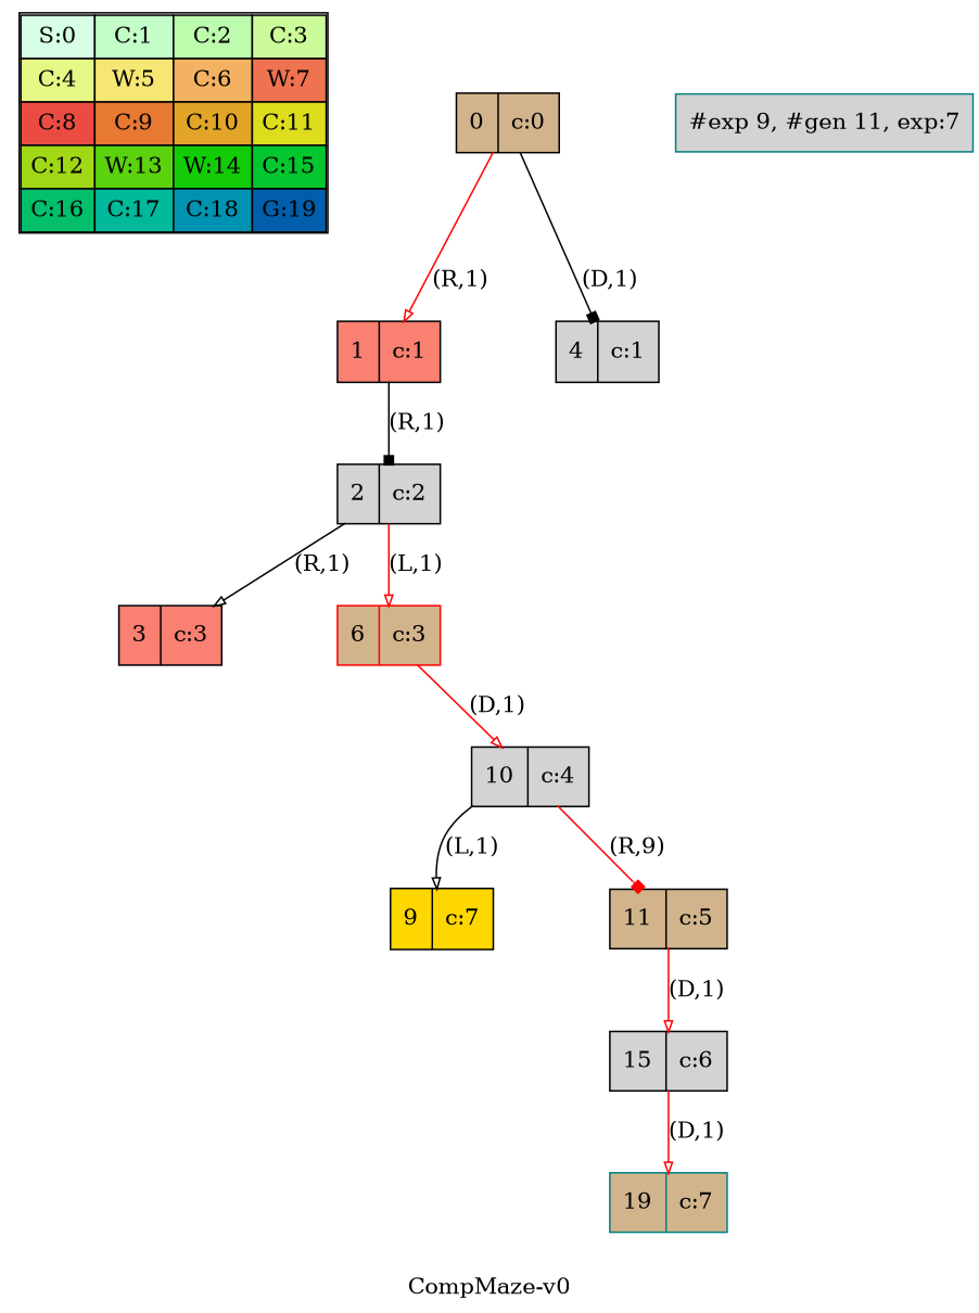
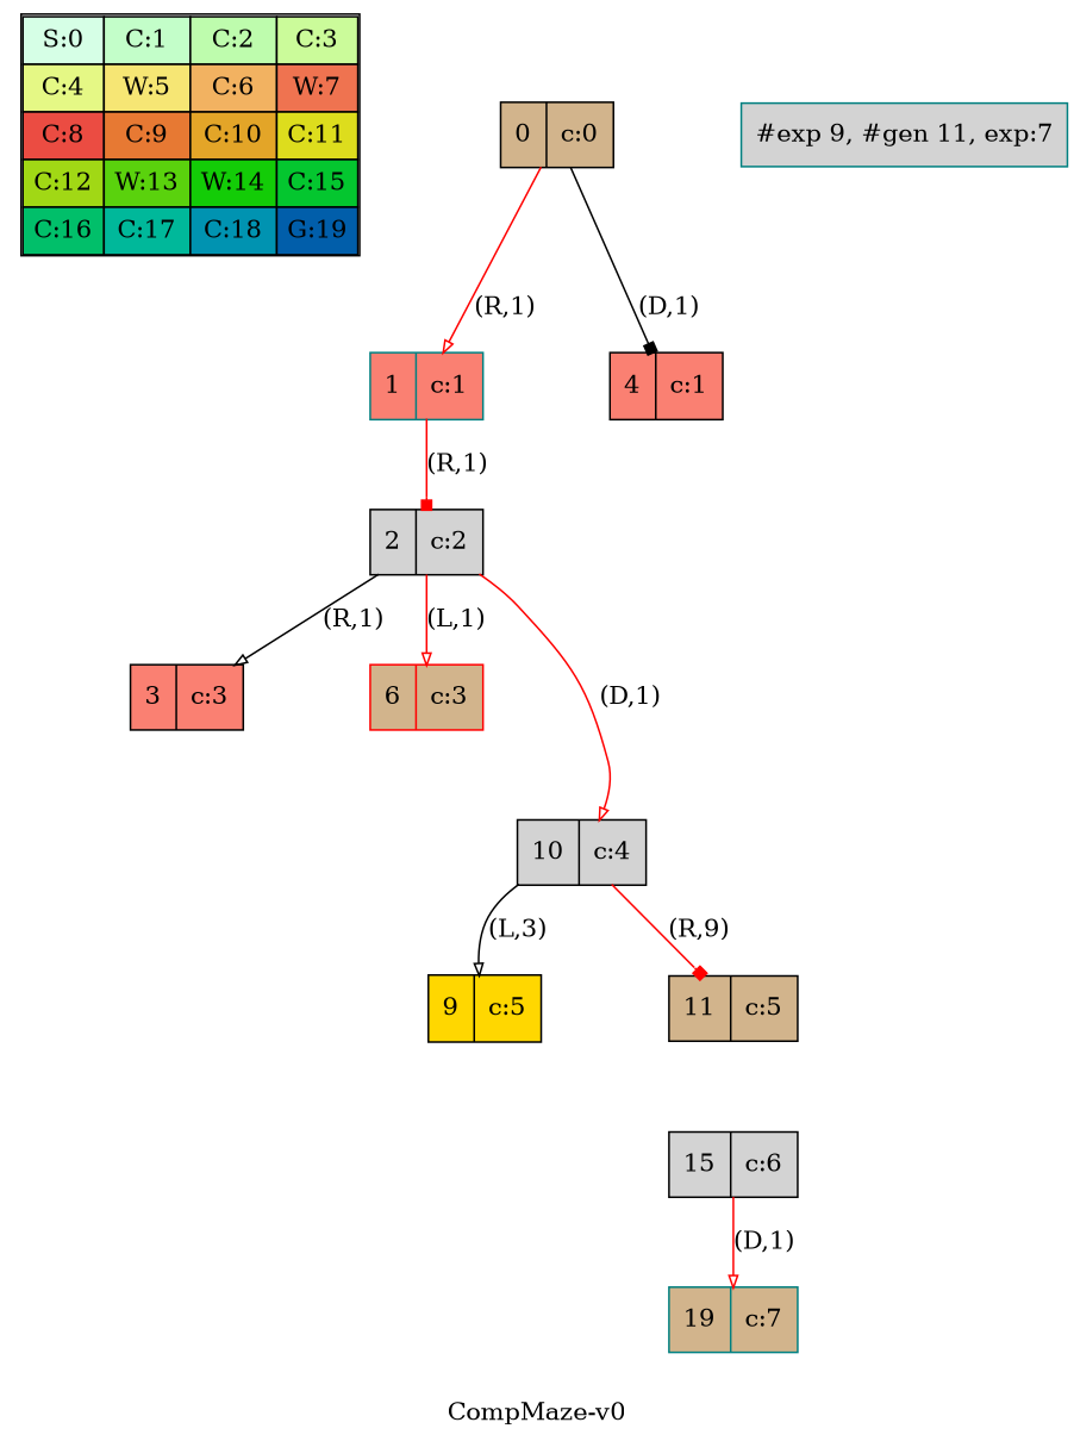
  digraph {
    label="CompMaze-v0"
    nodesep=1
    ranksep=0.5
    node [shape=record color=black fillcolor=lightgrey style=filled]
    edge [arrowhead=onormal arrowsize=0.7 color=red]
    n1 [label=<<table border="1" cellpadding="5" cellspacing="0" cellborder="1"><tr><td bgcolor="0.39803922 0.15947579 0.99679532 1.        ">S:0</td><td bgcolor="0.35098039 0.23194764 0.99315867 1.        ">C:1</td><td bgcolor="0.29607843 0.31486959 0.98720184 1.        ">C:2</td><td bgcolor="0.24901961 0.38410575 0.98063477 1.        ">C:3</td></tr><tr><td bgcolor="0.19411765 0.46220388 0.97128103 1.        ">C:4</td><td bgcolor="0.14705882 0.52643216 0.96182564 1.        ">W:5</td><td bgcolor="0.09215686 0.59770746 0.94913494 1.        ">C:6</td><td bgcolor="0.0372549  0.66454018 0.93467977 1.        ">W:7</td></tr><tr><td bgcolor="0.00980392 0.71791192 0.92090552 1.        ">C:8</td><td bgcolor="0.06470588 0.77520398 0.9032472  1.        ">C:9</td><td bgcolor="0.11176471 0.81974048 0.88677369 1.        ">C:10</td><td bgcolor="0.16666667 0.8660254  0.8660254  1.        ">C:11</td></tr><tr><td bgcolor="0.21372549 0.9005867  0.84695821 1.        ">C:12</td><td bgcolor="0.26862745 0.93467977 0.82325295 1.        ">W:13</td><td bgcolor="0.32352941 0.96182564 0.79801723 1.        ">W:14</td><td bgcolor="0.37058824 0.97940977 0.77520398 1.        ">C:15</td></tr><tr><td bgcolor="0.4254902  0.99315867 0.74725253 1.        ">C:16</td><td bgcolor="0.47254902 0.99907048 0.72218645 1.        ">C:17</td><td bgcolor="0.52745098 0.99907048 0.69169844 1.        ">C:18</td><td bgcolor="0.5745098  0.99315867 0.66454018 1.        ">G:19</td></tr></table>> shape=plaintext color="" fillcolor="" style=""]
    n2 [fillcolor=tan label="<f0>0 |<f1> c:0"]
-   n3 [fillcolor=salmon label="<f0>1 |<f1> c:1"]
-   n4 [label="<f0>4 |<f1> c:1"]
+   n3 [color=teal fillcolor=salmon label="<f0>1 |<f1> c:1"]
+   n4 [fillcolor=salmon label="<f0>4 |<f1> c:1"]
    n5 [label="<f0>2 |<f1> c:2"]
    n6 [fillcolor=salmon label="<f0>3 |<f1> c:3"]
    n7 [color=red fillcolor=tan label="<f0>6 |<f1> c:3"]
    n8 [label="<f0>10 |<f1> c:4"]
-   n9 [fillcolor=gold label="<f0>9 |<f1> c:7"]
+   n9 [fillcolor=gold label="<f0>9 |<f1> c:5"]
    n10 [fillcolor=tan label="<f0>11 |<f1> c:5"]
    n11 [label="<f0>15 |<f1> c:6"]
    n12 [color=teal fillcolor=tan label="<f0>19 |<f1> c:7"]
    n13 [color=teal label="#exp 9, #gen 11, exp:7" shape=box]
    subgraph sub_1 {
      label=Map
      n1
    }
    n2 -> n3 [label="(R,1)"]
    n2 -> n4 [arrowhead=box label="(D,1)" color=""]
-   n3 -> n5 [arrowhead=box color=black label="(R,1)"]
+   n3 -> n5 [arrowhead=box label="(R,1)"]
    n5 -> n6 [label="(R,1)" color=""]
    n5 -> n7 [label="(L,1)"]
-   n7 -> n8 [label="(D,1)"]
-   n8 -> n9 [label="(L,1)" color=""]
+   n5 -> n8 [label="(D,1)"]
+   n8 -> n9 [label="(L,3)" color=""]
    n8 -> n10 [arrowhead=box label="(R,9)"]
-   n10 -> n11 [label="(D,1)"]
    n11 -> n12 [label="(D,1)"]
  }
